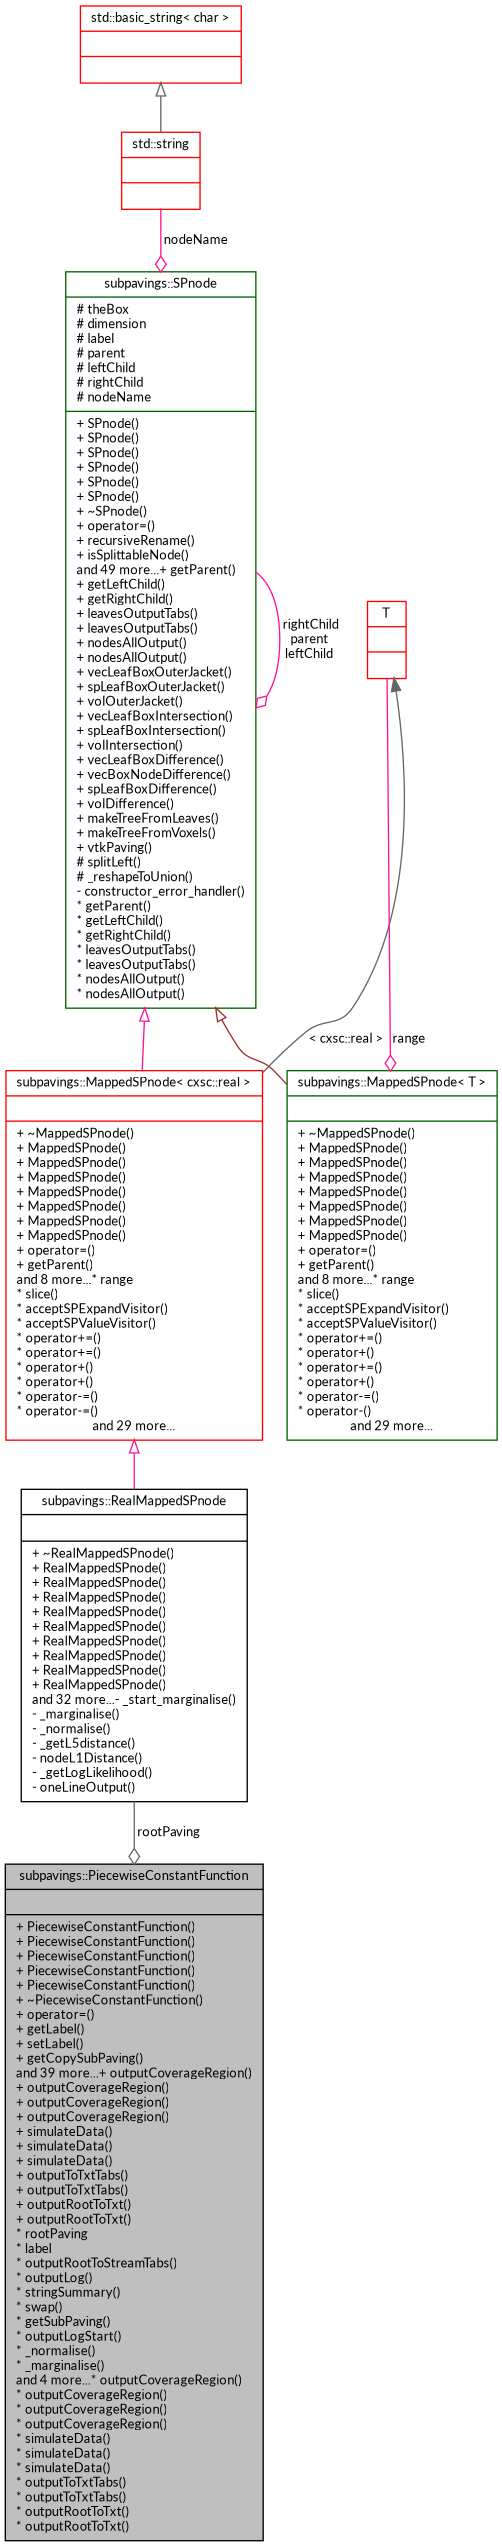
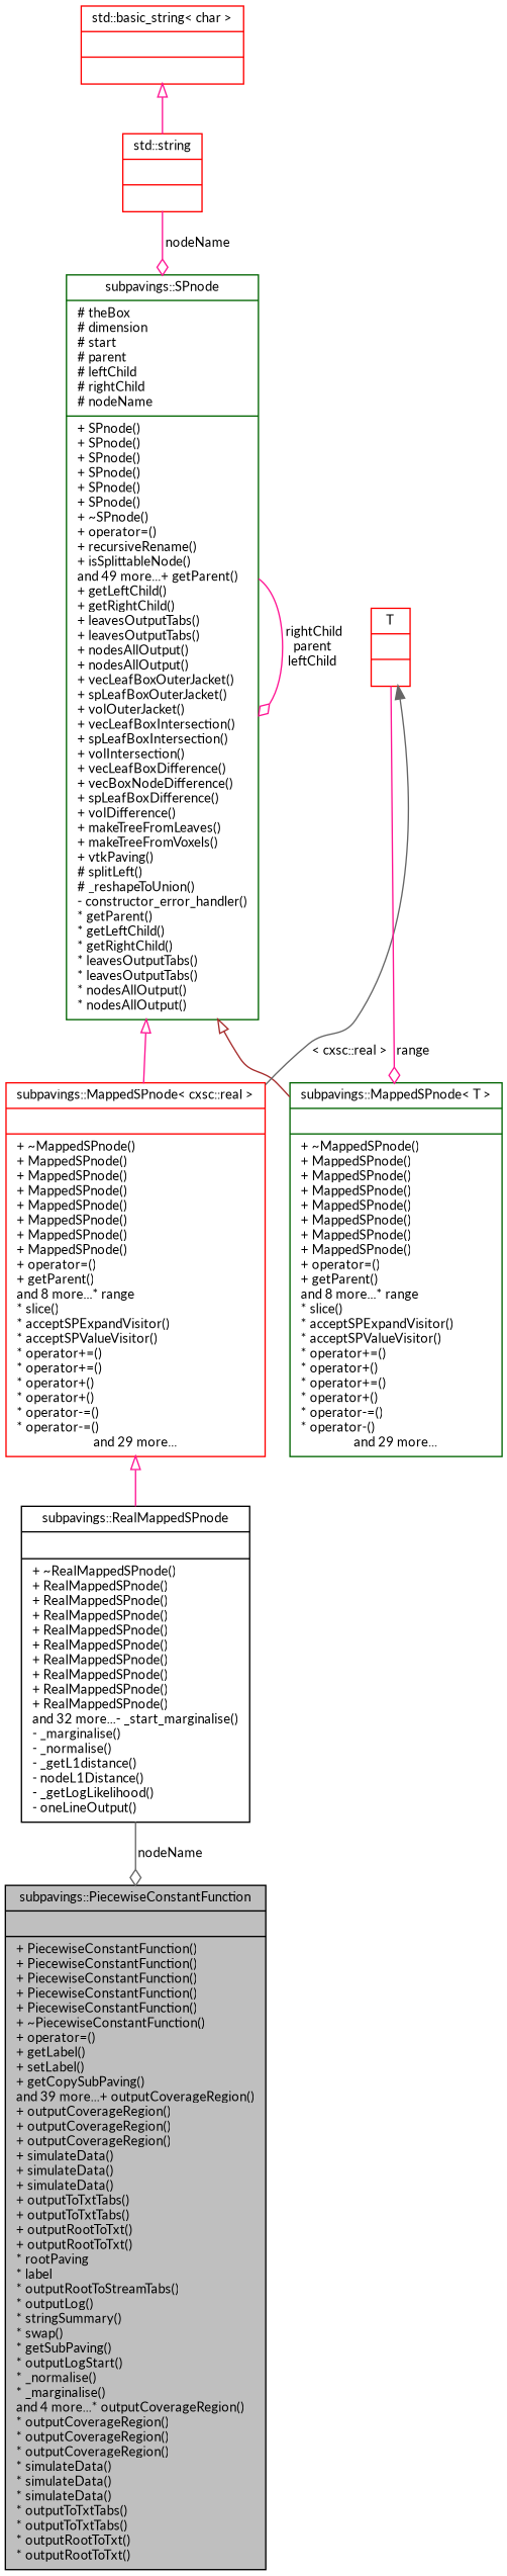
  digraph {
    fontname=Lato
    node [color=red fillcolor=white fontname=Lato fontsize=10 shape=record style=filled]
    edge [color=deeppink fontname=Lato fontsize=10 labelfontname=FreeSans labelfontsize=10 style=solid dir=back]
    n1 [color=black fillcolor=grey75 fontcolor=black height=0.2 label="{subpavings::PiecewiseConstantFunction\n||+ PiecewiseConstantFunction()\l+ PiecewiseConstantFunction()\l+ PiecewiseConstantFunction()\l+ PiecewiseConstantFunction()\l+ PiecewiseConstantFunction()\l+ ~PiecewiseConstantFunction()\l+ operator=()\l+ getLabel()\l+ setLabel()\l+ getCopySubPaving()\land 39 more...+ outputCoverageRegion()\l+ outputCoverageRegion()\l+ outputCoverageRegion()\l+ outputCoverageRegion()\l+ simulateData()\l+ simulateData()\l+ simulateData()\l+ outputToTxtTabs()\l+ outputToTxtTabs()\l+ outputRootToTxt()\l+ outputRootToTxt()\l* rootPaving\l* label\l* outputRootToStreamTabs()\l* outputLog()\l* stringSummary()\l* swap()\l* getSubPaving()\l* outputLogStart()\l* _normalise()\l* _marginalise()\land 4 more...* outputCoverageRegion()\l* outputCoverageRegion()\l* outputCoverageRegion()\l* outputCoverageRegion()\l* simulateData()\l* simulateData()\l* simulateData()\l* outputToTxtTabs()\l* outputToTxtTabs()\l* outputRootToTxt()\l* outputRootToTxt()\l}" width=0.4]
-   n2 [color=black height=0.2 label="{subpavings::RealMappedSPnode\n||+ ~RealMappedSPnode()\l+ RealMappedSPnode()\l+ RealMappedSPnode()\l+ RealMappedSPnode()\l+ RealMappedSPnode()\l+ RealMappedSPnode()\l+ RealMappedSPnode()\l+ RealMappedSPnode()\l+ RealMappedSPnode()\l+ RealMappedSPnode()\land 32 more...- _start_marginalise()\l- _marginalise()\l- _normalise()\l- _getL5distance()\l- nodeL1Distance()\l- _getLogLikelihood()\l- oneLineOutput()\l}" width=0.4]
+   n2 [color=black height=0.2 label="{subpavings::RealMappedSPnode\n||+ ~RealMappedSPnode()\l+ RealMappedSPnode()\l+ RealMappedSPnode()\l+ RealMappedSPnode()\l+ RealMappedSPnode()\l+ RealMappedSPnode()\l+ RealMappedSPnode()\l+ RealMappedSPnode()\l+ RealMappedSPnode()\l+ RealMappedSPnode()\land 32 more...- _start_marginalise()\l- _marginalise()\l- _normalise()\l- _getL1distance()\l- nodeL1Distance()\l- _getLogLikelihood()\l- oneLineOutput()\l}" width=0.4]
    n3 [height=0.2 label="{subpavings::MappedSPnode\< cxsc::real \>\n||+ ~MappedSPnode()\l+ MappedSPnode()\l+ MappedSPnode()\l+ MappedSPnode()\l+ MappedSPnode()\l+ MappedSPnode()\l+ MappedSPnode()\l+ MappedSPnode()\l+ operator=()\l+ getParent()\land 8 more...* range\l* slice()\l* acceptSPExpandVisitor()\l* acceptSPValueVisitor()\l* operator+=()\l* operator+=()\l* operator+()\l* operator+()\l* operator-=()\l* operator-=()\land 29 more...}" width=0.4]
-   n4 [color=darkgreen height=0.2 label="{subpavings::SPnode\n|# theBox\l# dimension\l# label\l# parent\l# leftChild\l# rightChild\l# nodeName\l|+ SPnode()\l+ SPnode()\l+ SPnode()\l+ SPnode()\l+ SPnode()\l+ SPnode()\l+ ~SPnode()\l+ operator=()\l+ recursiveRename()\l+ isSplittableNode()\land 49 more...+ getParent()\l+ getLeftChild()\l+ getRightChild()\l+ leavesOutputTabs()\l+ leavesOutputTabs()\l+ nodesAllOutput()\l+ nodesAllOutput()\l+ vecLeafBoxOuterJacket()\l+ spLeafBoxOuterJacket()\l+ volOuterJacket()\l+ vecLeafBoxIntersection()\l+ spLeafBoxIntersection()\l+ volIntersection()\l+ vecLeafBoxDifference()\l+ vecBoxNodeDifference()\l+ spLeafBoxDifference()\l+ volDifference()\l+ makeTreeFromLeaves()\l+ makeTreeFromVoxels()\l+ vtkPaving()\l# splitLeft()\l# _reshapeToUnion()\l- constructor_error_handler()\l* getParent()\l* getLeftChild()\l* getRightChild()\l* leavesOutputTabs()\l* leavesOutputTabs()\l* nodesAllOutput()\l* nodesAllOutput()\l}" width=0.4]
+   n4 [color=darkgreen height=0.2 label="{subpavings::SPnode\n|# theBox\l# dimension\l# start\l# parent\l# leftChild\l# rightChild\l# nodeName\l|+ SPnode()\l+ SPnode()\l+ SPnode()\l+ SPnode()\l+ SPnode()\l+ SPnode()\l+ ~SPnode()\l+ operator=()\l+ recursiveRename()\l+ isSplittableNode()\land 49 more...+ getParent()\l+ getLeftChild()\l+ getRightChild()\l+ leavesOutputTabs()\l+ leavesOutputTabs()\l+ nodesAllOutput()\l+ nodesAllOutput()\l+ vecLeafBoxOuterJacket()\l+ spLeafBoxOuterJacket()\l+ volOuterJacket()\l+ vecLeafBoxIntersection()\l+ spLeafBoxIntersection()\l+ volIntersection()\l+ vecLeafBoxDifference()\l+ vecBoxNodeDifference()\l+ spLeafBoxDifference()\l+ volDifference()\l+ makeTreeFromLeaves()\l+ makeTreeFromVoxels()\l+ vtkPaving()\l# splitLeft()\l# _reshapeToUnion()\l- constructor_error_handler()\l* getParent()\l* getLeftChild()\l* getRightChild()\l* leavesOutputTabs()\l* leavesOutputTabs()\l* nodesAllOutput()\l* nodesAllOutput()\l}" width=0.4]
    n5 [color=darkgreen height=0.2 label="{subpavings::MappedSPnode\< T \>\n||+ ~MappedSPnode()\l+ MappedSPnode()\l+ MappedSPnode()\l+ MappedSPnode()\l+ MappedSPnode()\l+ MappedSPnode()\l+ MappedSPnode()\l+ MappedSPnode()\l+ operator=()\l+ getParent()\land 8 more...* range\l* slice()\l* acceptSPExpandVisitor()\l* acceptSPValueVisitor()\l* operator+=()\l* operator+()\l* operator+=()\l* operator+()\l* operator-=()\l* operator-()\land 29 more...}" width=0.4]
    n6 [height=0.2 label="{std::string\n||}" width=0.4]
    n7 [height=0.2 label="{std::basic_string\< char \>\n||}" width=0.4]
    n8 [height=0.2 label="{T\n||}" width=0.4]
-   n2 -> n1 [arrowhead=odiamond color=gray40 label=" rootPaving" dir=""]
+   n2 -> n1 [arrowhead=odiamond color=gray40 label=" nodeName" dir=""]
    n3 -> n2 [arrowtail=onormal]
    n4 -> n3 [arrowtail=onormal]
    n4 -> n4 [arrowhead=odiamond label=" rightChild\nparent\nleftChild" dir=""]
    n4 -> n5 [arrowtail=onormal color=brown]
    n6 -> n4 [arrowhead=odiamond label=" nodeName" dir=""]
-   n7 -> n6 [arrowtail=onormal color=gray40]
+   n7 -> n6 [arrowtail=onormal]
    n8 -> n3 [color=gray40 label=" \< cxsc::real \>"]
    n8 -> n5 [arrowhead=odiamond label=" range" dir=""]
  }
